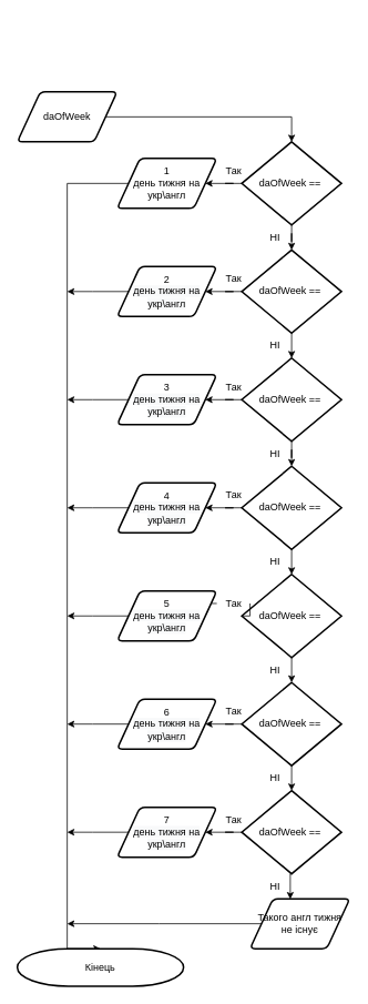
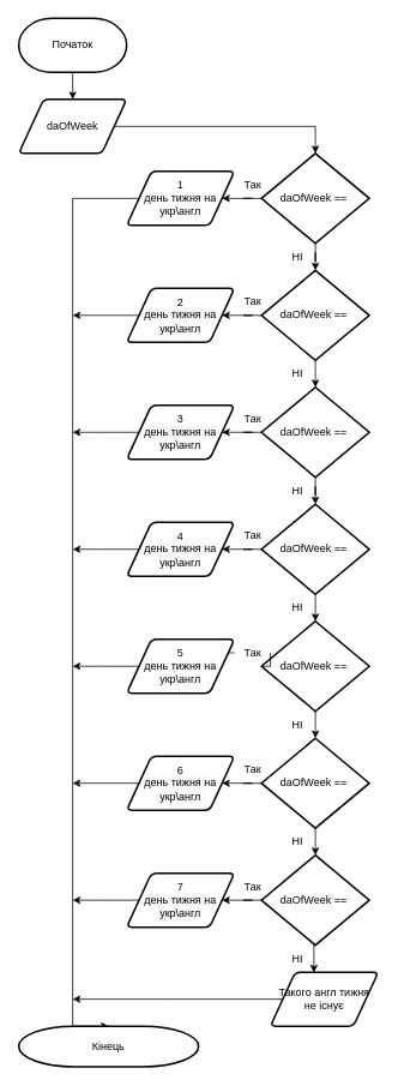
  <mxCell id="0" />
  <mxCell id="1" parent="0" />
+ <mxCell id="2" style="edgeStyle=orthogonalEdgeStyle;rounded=0;orthogonalLoop=1;jettySize=auto;html=1;exitX=0.5;exitY=1;exitDx=0;exitDy=0;exitPerimeter=0;entryX=0.5;entryY=0;entryDx=0;entryDy=0;" edge="1" parent="1" source="3" target="5"><mxGeometry relative="1" as="geometry" /></mxCell>
+ <mxCell id="3" value="Початок" style="strokeWidth=2;html=1;shape=mxgraph.flowchart.terminator;whiteSpace=wrap;" vertex="1" parent="1"><mxGeometry x="20" y="20" width="120" height="60" as="geometry" /></mxCell>
  <mxCell id="4" style="edgeStyle=orthogonalEdgeStyle;rounded=0;orthogonalLoop=1;jettySize=auto;html=1;exitX=1;exitY=0.5;exitDx=0;exitDy=0;entryX=0.5;entryY=0;entryDx=0;entryDy=0;entryPerimeter=0;" edge="1" parent="1" source="5" target="8"><mxGeometry relative="1" as="geometry" /></mxCell>
  <mxCell id="5" value="daOfWeek" style="shape=parallelogram;html=1;strokeWidth=2;perimeter=parallelogramPerimeter;whiteSpace=wrap;rounded=1;arcSize=12;size=0.23;" vertex="1" parent="1"><mxGeometry x="20" y="110" width="120" height="60" as="geometry" /></mxCell>
  <mxCell id="6" style="edgeStyle=orthogonalEdgeStyle;rounded=0;orthogonalLoop=1;jettySize=auto;html=1;exitX=0;exitY=0.5;exitDx=0;exitDy=0;exitPerimeter=0;entryX=1;entryY=0.5;entryDx=0;entryDy=0;" edge="1" parent="1" source="8" target="10"><mxGeometry relative="1" as="geometry" /></mxCell>
  <mxCell id="7" style="edgeStyle=orthogonalEdgeStyle;rounded=0;orthogonalLoop=1;jettySize=auto;html=1;exitX=0.5;exitY=1;exitDx=0;exitDy=0;exitPerimeter=0;" edge="1" parent="1" source="8" target="13"><mxGeometry relative="1" as="geometry" /></mxCell>
  <mxCell id="8" value="daOfWeek ==&amp;nbsp;" style="strokeWidth=2;html=1;shape=mxgraph.flowchart.decision;whiteSpace=wrap;" vertex="1" parent="1"><mxGeometry x="290" y="170" width="120" height="100" as="geometry" /></mxCell>
  <mxCell id="9" style="edgeStyle=orthogonalEdgeStyle;rounded=0;orthogonalLoop=1;jettySize=auto;html=1;exitX=0;exitY=0.5;exitDx=0;exitDy=0;entryX=0.5;entryY=0;entryDx=0;entryDy=0;entryPerimeter=0;" edge="1" parent="1" source="10" target="43"><mxGeometry relative="1" as="geometry"><Array as="points"><mxPoint x="80" y="220" /></Array></mxGeometry></mxCell>
  <mxCell id="10" value="1 &lt;br&gt;день тижня на укр\англ" style="shape=parallelogram;html=1;strokeWidth=2;perimeter=parallelogramPerimeter;whiteSpace=wrap;rounded=1;arcSize=12;size=0.23;" vertex="1" parent="1"><mxGeometry x="140" y="190" width="120" height="60" as="geometry" /></mxCell>
  <mxCell id="11" style="edgeStyle=orthogonalEdgeStyle;rounded=0;orthogonalLoop=1;jettySize=auto;html=1;exitX=0;exitY=0.5;exitDx=0;exitDy=0;exitPerimeter=0;entryX=1;entryY=0.5;entryDx=0;entryDy=0;" edge="1" parent="1" source="13" target="15"><mxGeometry relative="1" as="geometry" /></mxCell>
  <mxCell id="12" style="edgeStyle=orthogonalEdgeStyle;rounded=0;orthogonalLoop=1;jettySize=auto;html=1;exitX=0.5;exitY=1;exitDx=0;exitDy=0;exitPerimeter=0;entryX=0.5;entryY=0;entryDx=0;entryDy=0;entryPerimeter=0;" edge="1" parent="1" source="13" target="18"><mxGeometry relative="1" as="geometry" /></mxCell>
  <mxCell id="13" value="daOfWeek ==&amp;nbsp;" style="strokeWidth=2;html=1;shape=mxgraph.flowchart.decision;whiteSpace=wrap;" vertex="1" parent="1"><mxGeometry x="290" y="300" width="120" height="100" as="geometry" /></mxCell>
  <mxCell id="14" style="edgeStyle=orthogonalEdgeStyle;rounded=0;orthogonalLoop=1;jettySize=auto;html=1;exitX=0;exitY=0.5;exitDx=0;exitDy=0;" edge="1" parent="1" source="15"><mxGeometry relative="1" as="geometry"><mxPoint x="80" y="350" as="targetPoint" /></mxGeometry></mxCell>
  <mxCell id="15" value="2&lt;br style=&quot;color: rgb(0, 0, 0); font-family: Helvetica; font-size: 12px; font-style: normal; font-variant-ligatures: normal; font-variant-caps: normal; font-weight: 400; letter-spacing: normal; orphans: 2; text-align: center; text-indent: 0px; text-transform: none; widows: 2; word-spacing: 0px; -webkit-text-stroke-width: 0px; background-color: rgb(248, 249, 250); text-decoration-thickness: initial; text-decoration-style: initial; text-decoration-color: initial;&quot;&gt;&lt;span style=&quot;color: rgb(0, 0, 0); font-family: Helvetica; font-size: 12px; font-style: normal; font-variant-ligatures: normal; font-variant-caps: normal; font-weight: 400; letter-spacing: normal; orphans: 2; text-align: center; text-indent: 0px; text-transform: none; widows: 2; word-spacing: 0px; -webkit-text-stroke-width: 0px; background-color: rgb(248, 249, 250); text-decoration-thickness: initial; text-decoration-style: initial; text-decoration-color: initial; float: none; display: inline !important;&quot;&gt;день тижня на укр\англ&lt;/span&gt;" style="shape=parallelogram;html=1;strokeWidth=2;perimeter=parallelogramPerimeter;whiteSpace=wrap;rounded=1;arcSize=12;size=0.23;" vertex="1" parent="1"><mxGeometry x="140" y="320" width="120" height="60" as="geometry" /></mxCell>
  <mxCell id="16" style="edgeStyle=orthogonalEdgeStyle;rounded=0;orthogonalLoop=1;jettySize=auto;html=1;exitX=0.5;exitY=1;exitDx=0;exitDy=0;exitPerimeter=0;" edge="1" parent="1" source="18" target="23"><mxGeometry relative="1" as="geometry" /></mxCell>
  <mxCell id="17" style="edgeStyle=orthogonalEdgeStyle;rounded=0;orthogonalLoop=1;jettySize=auto;html=1;exitX=0;exitY=0.5;exitDx=0;exitDy=0;exitPerimeter=0;" edge="1" parent="1" source="18" target="20"><mxGeometry relative="1" as="geometry" /></mxCell>
  <mxCell id="18" value="daOfWeek ==&amp;nbsp;" style="strokeWidth=2;html=1;shape=mxgraph.flowchart.decision;whiteSpace=wrap;" vertex="1" parent="1"><mxGeometry x="290" y="430" width="120" height="100" as="geometry" /></mxCell>
  <mxCell id="19" style="edgeStyle=orthogonalEdgeStyle;rounded=0;orthogonalLoop=1;jettySize=auto;html=1;exitX=0;exitY=0.5;exitDx=0;exitDy=0;" edge="1" parent="1" source="20"><mxGeometry relative="1" as="geometry"><mxPoint x="80" y="480" as="targetPoint" /></mxGeometry></mxCell>
  <mxCell id="20" value="3&lt;br style=&quot;color: rgb(0, 0, 0); font-family: Helvetica; font-size: 12px; font-style: normal; font-variant-ligatures: normal; font-variant-caps: normal; font-weight: 400; letter-spacing: normal; orphans: 2; text-align: center; text-indent: 0px; text-transform: none; widows: 2; word-spacing: 0px; -webkit-text-stroke-width: 0px; background-color: rgb(248, 249, 250); text-decoration-thickness: initial; text-decoration-style: initial; text-decoration-color: initial;&quot;&gt;&lt;span style=&quot;color: rgb(0, 0, 0); font-family: Helvetica; font-size: 12px; font-style: normal; font-variant-ligatures: normal; font-variant-caps: normal; font-weight: 400; letter-spacing: normal; orphans: 2; text-align: center; text-indent: 0px; text-transform: none; widows: 2; word-spacing: 0px; -webkit-text-stroke-width: 0px; background-color: rgb(248, 249, 250); text-decoration-thickness: initial; text-decoration-style: initial; text-decoration-color: initial; float: none; display: inline !important;&quot;&gt;день тижня на укр\англ&lt;/span&gt;" style="shape=parallelogram;html=1;strokeWidth=2;perimeter=parallelogramPerimeter;whiteSpace=wrap;rounded=1;arcSize=12;size=0.23;" vertex="1" parent="1"><mxGeometry x="140" y="450" width="120" height="60" as="geometry" /></mxCell>
  <mxCell id="21" style="edgeStyle=orthogonalEdgeStyle;rounded=0;orthogonalLoop=1;jettySize=auto;html=1;exitX=0.5;exitY=1;exitDx=0;exitDy=0;exitPerimeter=0;entryX=0.5;entryY=0;entryDx=0;entryDy=0;entryPerimeter=0;" edge="1" parent="1" source="23" target="28"><mxGeometry relative="1" as="geometry" /></mxCell>
  <mxCell id="22" style="edgeStyle=orthogonalEdgeStyle;rounded=0;orthogonalLoop=1;jettySize=auto;html=1;exitX=0;exitY=0.5;exitDx=0;exitDy=0;exitPerimeter=0;" edge="1" parent="1" source="23" target="25"><mxGeometry relative="1" as="geometry" /></mxCell>
  <mxCell id="23" value="daOfWeek ==&amp;nbsp;" style="strokeWidth=2;html=1;shape=mxgraph.flowchart.decision;whiteSpace=wrap;" vertex="1" parent="1"><mxGeometry x="290" y="560" width="120" height="100" as="geometry" /></mxCell>
  <mxCell id="24" style="edgeStyle=orthogonalEdgeStyle;rounded=0;orthogonalLoop=1;jettySize=auto;html=1;exitX=0;exitY=0.5;exitDx=0;exitDy=0;" edge="1" parent="1" source="25"><mxGeometry relative="1" as="geometry"><mxPoint x="80" y="610" as="targetPoint" /></mxGeometry></mxCell>
  <mxCell id="25" value="4&lt;br style=&quot;color: rgb(0, 0, 0); font-family: Helvetica; font-size: 12px; font-style: normal; font-variant-ligatures: normal; font-variant-caps: normal; font-weight: 400; letter-spacing: normal; orphans: 2; text-align: center; text-indent: 0px; text-transform: none; widows: 2; word-spacing: 0px; -webkit-text-stroke-width: 0px; background-color: rgb(248, 249, 250); text-decoration-thickness: initial; text-decoration-style: initial; text-decoration-color: initial;&quot;&gt;&lt;span style=&quot;color: rgb(0, 0, 0); font-family: Helvetica; font-size: 12px; font-style: normal; font-variant-ligatures: normal; font-variant-caps: normal; font-weight: 400; letter-spacing: normal; orphans: 2; text-align: center; text-indent: 0px; text-transform: none; widows: 2; word-spacing: 0px; -webkit-text-stroke-width: 0px; background-color: rgb(248, 249, 250); text-decoration-thickness: initial; text-decoration-style: initial; text-decoration-color: initial; float: none; display: inline !important;&quot;&gt;день тижня на укр\англ&lt;/span&gt;" style="shape=parallelogram;html=1;strokeWidth=2;perimeter=parallelogramPerimeter;whiteSpace=wrap;rounded=1;arcSize=12;size=0.23;" vertex="1" parent="1"><mxGeometry x="140" y="580" width="120" height="60" as="geometry" /></mxCell>
  <mxCell id="26" style="edgeStyle=orthogonalEdgeStyle;rounded=0;orthogonalLoop=1;jettySize=auto;html=1;exitX=0.5;exitY=1;exitDx=0;exitDy=0;exitPerimeter=0;entryX=0.5;entryY=0;entryDx=0;entryDy=0;entryPerimeter=0;" edge="1" parent="1" source="28" target="33"><mxGeometry relative="1" as="geometry" /></mxCell>
  <mxCell id="27" style="edgeStyle=orthogonalEdgeStyle;rounded=0;orthogonalLoop=1;jettySize=auto;html=1;exitX=0;exitY=0.5;exitDx=0;exitDy=0;exitPerimeter=0;entryX=1;entryY=0.5;entryDx=0;entryDy=0;startArrow=none;" edge="1" parent="1" source="48" target="30"><mxGeometry relative="1" as="geometry" /></mxCell>
  <mxCell id="28" value="daOfWeek ==&amp;nbsp;" style="strokeWidth=2;html=1;shape=mxgraph.flowchart.decision;whiteSpace=wrap;" vertex="1" parent="1"><mxGeometry x="290" y="690" width="120" height="100" as="geometry" /></mxCell>
  <mxCell id="29" style="edgeStyle=orthogonalEdgeStyle;rounded=0;orthogonalLoop=1;jettySize=auto;html=1;exitX=0;exitY=0.5;exitDx=0;exitDy=0;" edge="1" parent="1" source="30"><mxGeometry relative="1" as="geometry"><mxPoint x="80" y="740" as="targetPoint" /></mxGeometry></mxCell>
  <mxCell id="30" value="5&lt;br style=&quot;color: rgb(0, 0, 0); font-family: Helvetica; font-size: 12px; font-style: normal; font-variant-ligatures: normal; font-variant-caps: normal; font-weight: 400; letter-spacing: normal; orphans: 2; text-align: center; text-indent: 0px; text-transform: none; widows: 2; word-spacing: 0px; -webkit-text-stroke-width: 0px; background-color: rgb(248, 249, 250); text-decoration-thickness: initial; text-decoration-style: initial; text-decoration-color: initial;&quot;&gt;&lt;span style=&quot;color: rgb(0, 0, 0); font-family: Helvetica; font-size: 12px; font-style: normal; font-variant-ligatures: normal; font-variant-caps: normal; font-weight: 400; letter-spacing: normal; orphans: 2; text-align: center; text-indent: 0px; text-transform: none; widows: 2; word-spacing: 0px; -webkit-text-stroke-width: 0px; background-color: rgb(248, 249, 250); text-decoration-thickness: initial; text-decoration-style: initial; text-decoration-color: initial; float: none; display: inline !important;&quot;&gt;день тижня на укр\англ&lt;/span&gt;" style="shape=parallelogram;html=1;strokeWidth=2;perimeter=parallelogramPerimeter;whiteSpace=wrap;rounded=1;arcSize=12;size=0.23;" vertex="1" parent="1"><mxGeometry x="140" y="710" width="120" height="60" as="geometry" /></mxCell>
  <mxCell id="31" style="edgeStyle=orthogonalEdgeStyle;rounded=0;orthogonalLoop=1;jettySize=auto;html=1;exitX=0.5;exitY=1;exitDx=0;exitDy=0;exitPerimeter=0;entryX=0.5;entryY=0;entryDx=0;entryDy=0;entryPerimeter=0;" edge="1" parent="1" source="33" target="38"><mxGeometry relative="1" as="geometry" /></mxCell>
  <mxCell id="32" style="edgeStyle=orthogonalEdgeStyle;rounded=0;orthogonalLoop=1;jettySize=auto;html=1;exitX=0;exitY=0.5;exitDx=0;exitDy=0;exitPerimeter=0;entryX=1;entryY=0.5;entryDx=0;entryDy=0;" edge="1" parent="1" source="33" target="35"><mxGeometry relative="1" as="geometry" /></mxCell>
  <mxCell id="33" value="daOfWeek ==&amp;nbsp;" style="strokeWidth=2;html=1;shape=mxgraph.flowchart.decision;whiteSpace=wrap;" vertex="1" parent="1"><mxGeometry x="290" y="820" width="120" height="100" as="geometry" /></mxCell>
  <mxCell id="34" style="edgeStyle=orthogonalEdgeStyle;rounded=0;orthogonalLoop=1;jettySize=auto;html=1;exitX=0;exitY=0.5;exitDx=0;exitDy=0;" edge="1" parent="1" source="35"><mxGeometry relative="1" as="geometry"><mxPoint x="80" y="870" as="targetPoint" /></mxGeometry></mxCell>
  <mxCell id="35" value="6&lt;br style=&quot;color: rgb(0, 0, 0); font-family: Helvetica; font-size: 12px; font-style: normal; font-variant-ligatures: normal; font-variant-caps: normal; font-weight: 400; letter-spacing: normal; orphans: 2; text-align: center; text-indent: 0px; text-transform: none; widows: 2; word-spacing: 0px; -webkit-text-stroke-width: 0px; background-color: rgb(248, 249, 250); text-decoration-thickness: initial; text-decoration-style: initial; text-decoration-color: initial;&quot;&gt;&lt;span style=&quot;color: rgb(0, 0, 0); font-family: Helvetica; font-size: 12px; font-style: normal; font-variant-ligatures: normal; font-variant-caps: normal; font-weight: 400; letter-spacing: normal; orphans: 2; text-align: center; text-indent: 0px; text-transform: none; widows: 2; word-spacing: 0px; -webkit-text-stroke-width: 0px; background-color: rgb(248, 249, 250); text-decoration-thickness: initial; text-decoration-style: initial; text-decoration-color: initial; float: none; display: inline !important;&quot;&gt;день тижня на укр\англ&lt;/span&gt;" style="shape=parallelogram;html=1;strokeWidth=2;perimeter=parallelogramPerimeter;whiteSpace=wrap;rounded=1;arcSize=12;size=0.23;" vertex="1" parent="1"><mxGeometry x="140" y="840" width="120" height="60" as="geometry" /></mxCell>
  <mxCell id="36" style="edgeStyle=orthogonalEdgeStyle;rounded=0;orthogonalLoop=1;jettySize=auto;html=1;exitX=0;exitY=0.5;exitDx=0;exitDy=0;exitPerimeter=0;" edge="1" parent="1" source="38" target="40"><mxGeometry relative="1" as="geometry" /></mxCell>
  <mxCell id="37" style="edgeStyle=orthogonalEdgeStyle;rounded=0;orthogonalLoop=1;jettySize=auto;html=1;exitX=0.5;exitY=1;exitDx=0;exitDy=0;exitPerimeter=0;entryX=0.403;entryY=0.007;entryDx=0;entryDy=0;entryPerimeter=0;" edge="1" parent="1" source="38" target="42"><mxGeometry relative="1" as="geometry" /></mxCell>
  <mxCell id="38" value="daOfWeek ==&amp;nbsp;" style="strokeWidth=2;html=1;shape=mxgraph.flowchart.decision;whiteSpace=wrap;" vertex="1" parent="1"><mxGeometry x="290" y="950" width="120" height="100" as="geometry" /></mxCell>
  <mxCell id="39" style="edgeStyle=orthogonalEdgeStyle;rounded=0;orthogonalLoop=1;jettySize=auto;html=1;exitX=0;exitY=0.5;exitDx=0;exitDy=0;" edge="1" parent="1" source="40"><mxGeometry relative="1" as="geometry"><mxPoint x="80" y="1000" as="targetPoint" /></mxGeometry></mxCell>
  <mxCell id="40" value="7&lt;br style=&quot;color: rgb(0, 0, 0); font-family: Helvetica; font-size: 12px; font-style: normal; font-variant-ligatures: normal; font-variant-caps: normal; font-weight: 400; letter-spacing: normal; orphans: 2; text-align: center; text-indent: 0px; text-transform: none; widows: 2; word-spacing: 0px; -webkit-text-stroke-width: 0px; background-color: rgb(248, 249, 250); text-decoration-thickness: initial; text-decoration-style: initial; text-decoration-color: initial;&quot;&gt;&lt;span style=&quot;color: rgb(0, 0, 0); font-family: Helvetica; font-size: 12px; font-style: normal; font-variant-ligatures: normal; font-variant-caps: normal; font-weight: 400; letter-spacing: normal; orphans: 2; text-align: center; text-indent: 0px; text-transform: none; widows: 2; word-spacing: 0px; -webkit-text-stroke-width: 0px; background-color: rgb(248, 249, 250); text-decoration-thickness: initial; text-decoration-style: initial; text-decoration-color: initial; float: none; display: inline !important;&quot;&gt;день тижня на укр\англ&lt;/span&gt;" style="shape=parallelogram;html=1;strokeWidth=2;perimeter=parallelogramPerimeter;whiteSpace=wrap;rounded=1;arcSize=12;size=0.23;" vertex="1" parent="1"><mxGeometry x="140" y="970" width="120" height="60" as="geometry" /></mxCell>
  <mxCell id="41" style="edgeStyle=orthogonalEdgeStyle;rounded=0;orthogonalLoop=1;jettySize=auto;html=1;exitX=0;exitY=0.5;exitDx=0;exitDy=0;" edge="1" parent="1" source="42"><mxGeometry relative="1" as="geometry"><mxPoint x="80" y="1110" as="targetPoint" /></mxGeometry></mxCell>
  <mxCell id="42" value="Такого англ тижня &lt;br&gt;не існує" style="shape=parallelogram;html=1;strokeWidth=2;perimeter=parallelogramPerimeter;whiteSpace=wrap;rounded=1;arcSize=12;size=0.23;" vertex="1" parent="1"><mxGeometry x="300" y="1080" width="120" height="60" as="geometry" /></mxCell>
  <mxCell id="43" value="Кінець" style="strokeWidth=2;html=1;shape=mxgraph.flowchart.terminator;whiteSpace=wrap;" vertex="1" parent="1"><mxGeometry x="20" y="1140" width="200" height="45" as="geometry" /></mxCell>
  <mxCell id="44" value="Так" style="text;html=1;align=center;verticalAlign=middle;resizable=0;points=[];autosize=1;strokeColor=none;fillColor=none;" vertex="1" parent="1"><mxGeometry x="260" y="190" width="40" height="30" as="geometry" /></mxCell>
  <mxCell id="45" value="Так" style="text;html=1;align=center;verticalAlign=middle;resizable=0;points=[];autosize=1;strokeColor=none;fillColor=none;" vertex="1" parent="1"><mxGeometry x="260" y="320" width="40" height="30" as="geometry" /></mxCell>
  <mxCell id="46" value="Так" style="text;html=1;align=center;verticalAlign=middle;resizable=0;points=[];autosize=1;strokeColor=none;fillColor=none;" vertex="1" parent="1"><mxGeometry x="260" y="450" width="40" height="30" as="geometry" /></mxCell>
  <mxCell id="47" value="Так" style="text;html=1;align=center;verticalAlign=middle;resizable=0;points=[];autosize=1;strokeColor=none;fillColor=none;" vertex="1" parent="1"><mxGeometry x="260" y="580" width="40" height="30" as="geometry" /></mxCell>
  <mxCell id="48" value="Так" style="text;html=1;align=center;verticalAlign=middle;resizable=0;points=[];autosize=1;strokeColor=none;fillColor=none;" vertex="1" parent="1"><mxGeometry x="260" y="710" width="40" height="30" as="geometry" /></mxCell>
  <mxCell id="49" value="" style="edgeStyle=orthogonalEdgeStyle;rounded=0;orthogonalLoop=1;jettySize=auto;html=1;exitX=0;exitY=0.5;exitDx=0;exitDy=0;exitPerimeter=0;entryX=1;entryY=0.5;entryDx=0;entryDy=0;endArrow=none;" edge="1" parent="1" source="28" target="48"><mxGeometry relative="1" as="geometry"><mxPoint x="290" y="740" as="sourcePoint" /><mxPoint x="246.2" y="740" as="targetPoint" /></mxGeometry></mxCell>
  <mxCell id="50" value="Так" style="text;html=1;align=center;verticalAlign=middle;resizable=0;points=[];autosize=1;strokeColor=none;fillColor=none;" vertex="1" parent="1"><mxGeometry x="260" y="840" width="40" height="30" as="geometry" /></mxCell>
  <mxCell id="51" value="Так" style="text;html=1;align=center;verticalAlign=middle;resizable=0;points=[];autosize=1;strokeColor=none;fillColor=none;" vertex="1" parent="1"><mxGeometry x="260" y="970" width="40" height="30" as="geometry" /></mxCell>
  <mxCell id="52" value="НІ" style="text;html=1;align=center;verticalAlign=middle;resizable=0;points=[];autosize=1;strokeColor=none;fillColor=none;" vertex="1" parent="1"><mxGeometry x="310" y="1050" width="40" height="30" as="geometry" /></mxCell>
  <mxCell id="53" value="НІ" style="text;html=1;align=center;verticalAlign=middle;resizable=0;points=[];autosize=1;strokeColor=none;fillColor=none;" vertex="1" parent="1"><mxGeometry x="310" y="920" width="40" height="30" as="geometry" /></mxCell>
  <mxCell id="54" value="НІ" style="text;html=1;align=center;verticalAlign=middle;resizable=0;points=[];autosize=1;strokeColor=none;fillColor=none;" vertex="1" parent="1"><mxGeometry x="310" y="790" width="40" height="30" as="geometry" /></mxCell>
  <mxCell id="55" value="НІ" style="text;html=1;align=center;verticalAlign=middle;resizable=0;points=[];autosize=1;strokeColor=none;fillColor=none;" vertex="1" parent="1"><mxGeometry x="310" y="660" width="40" height="30" as="geometry" /></mxCell>
  <mxCell id="56" value="НІ" style="text;html=1;align=center;verticalAlign=middle;resizable=0;points=[];autosize=1;strokeColor=none;fillColor=none;" vertex="1" parent="1"><mxGeometry x="310" y="530" width="40" height="30" as="geometry" /></mxCell>
  <mxCell id="57" value="НІ" style="text;html=1;align=center;verticalAlign=middle;resizable=0;points=[];autosize=1;strokeColor=none;fillColor=none;" vertex="1" parent="1"><mxGeometry x="310" y="400" width="40" height="30" as="geometry" /></mxCell>
  <mxCell id="58" value="НІ" style="text;html=1;align=center;verticalAlign=middle;resizable=0;points=[];autosize=1;strokeColor=none;fillColor=none;" vertex="1" parent="1"><mxGeometry x="310" y="270" width="40" height="30" as="geometry" /></mxCell>
